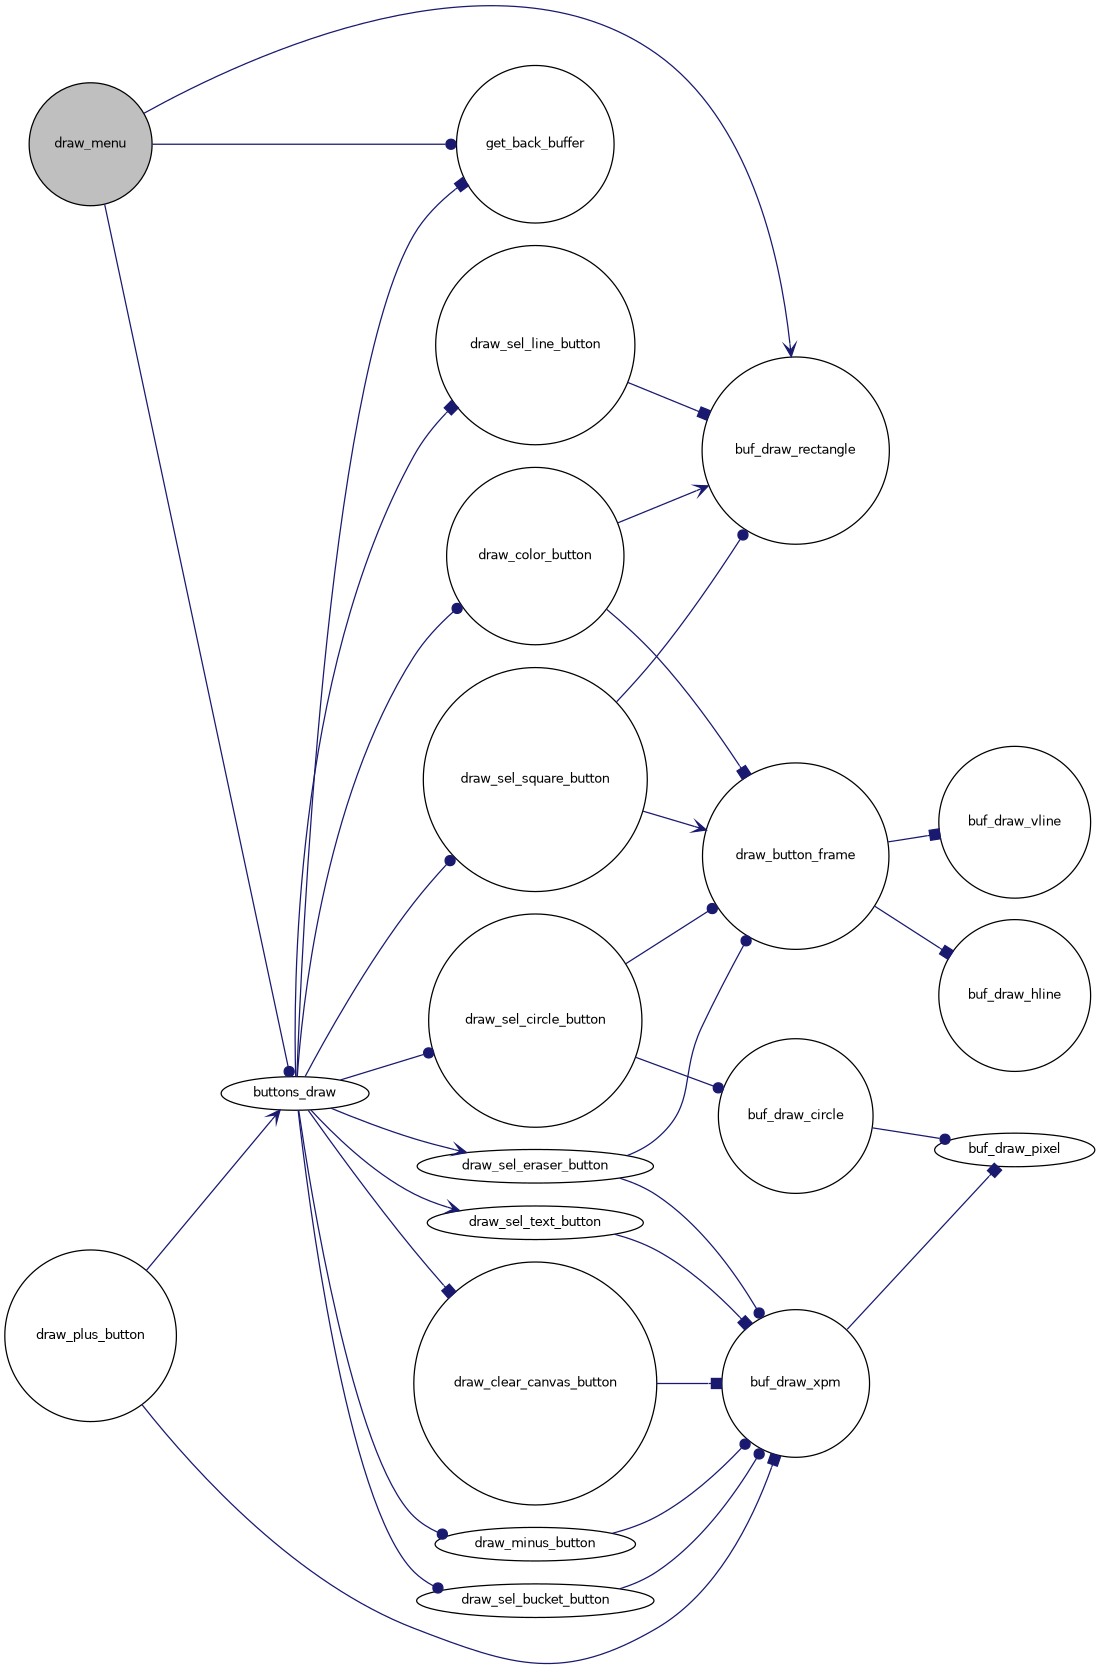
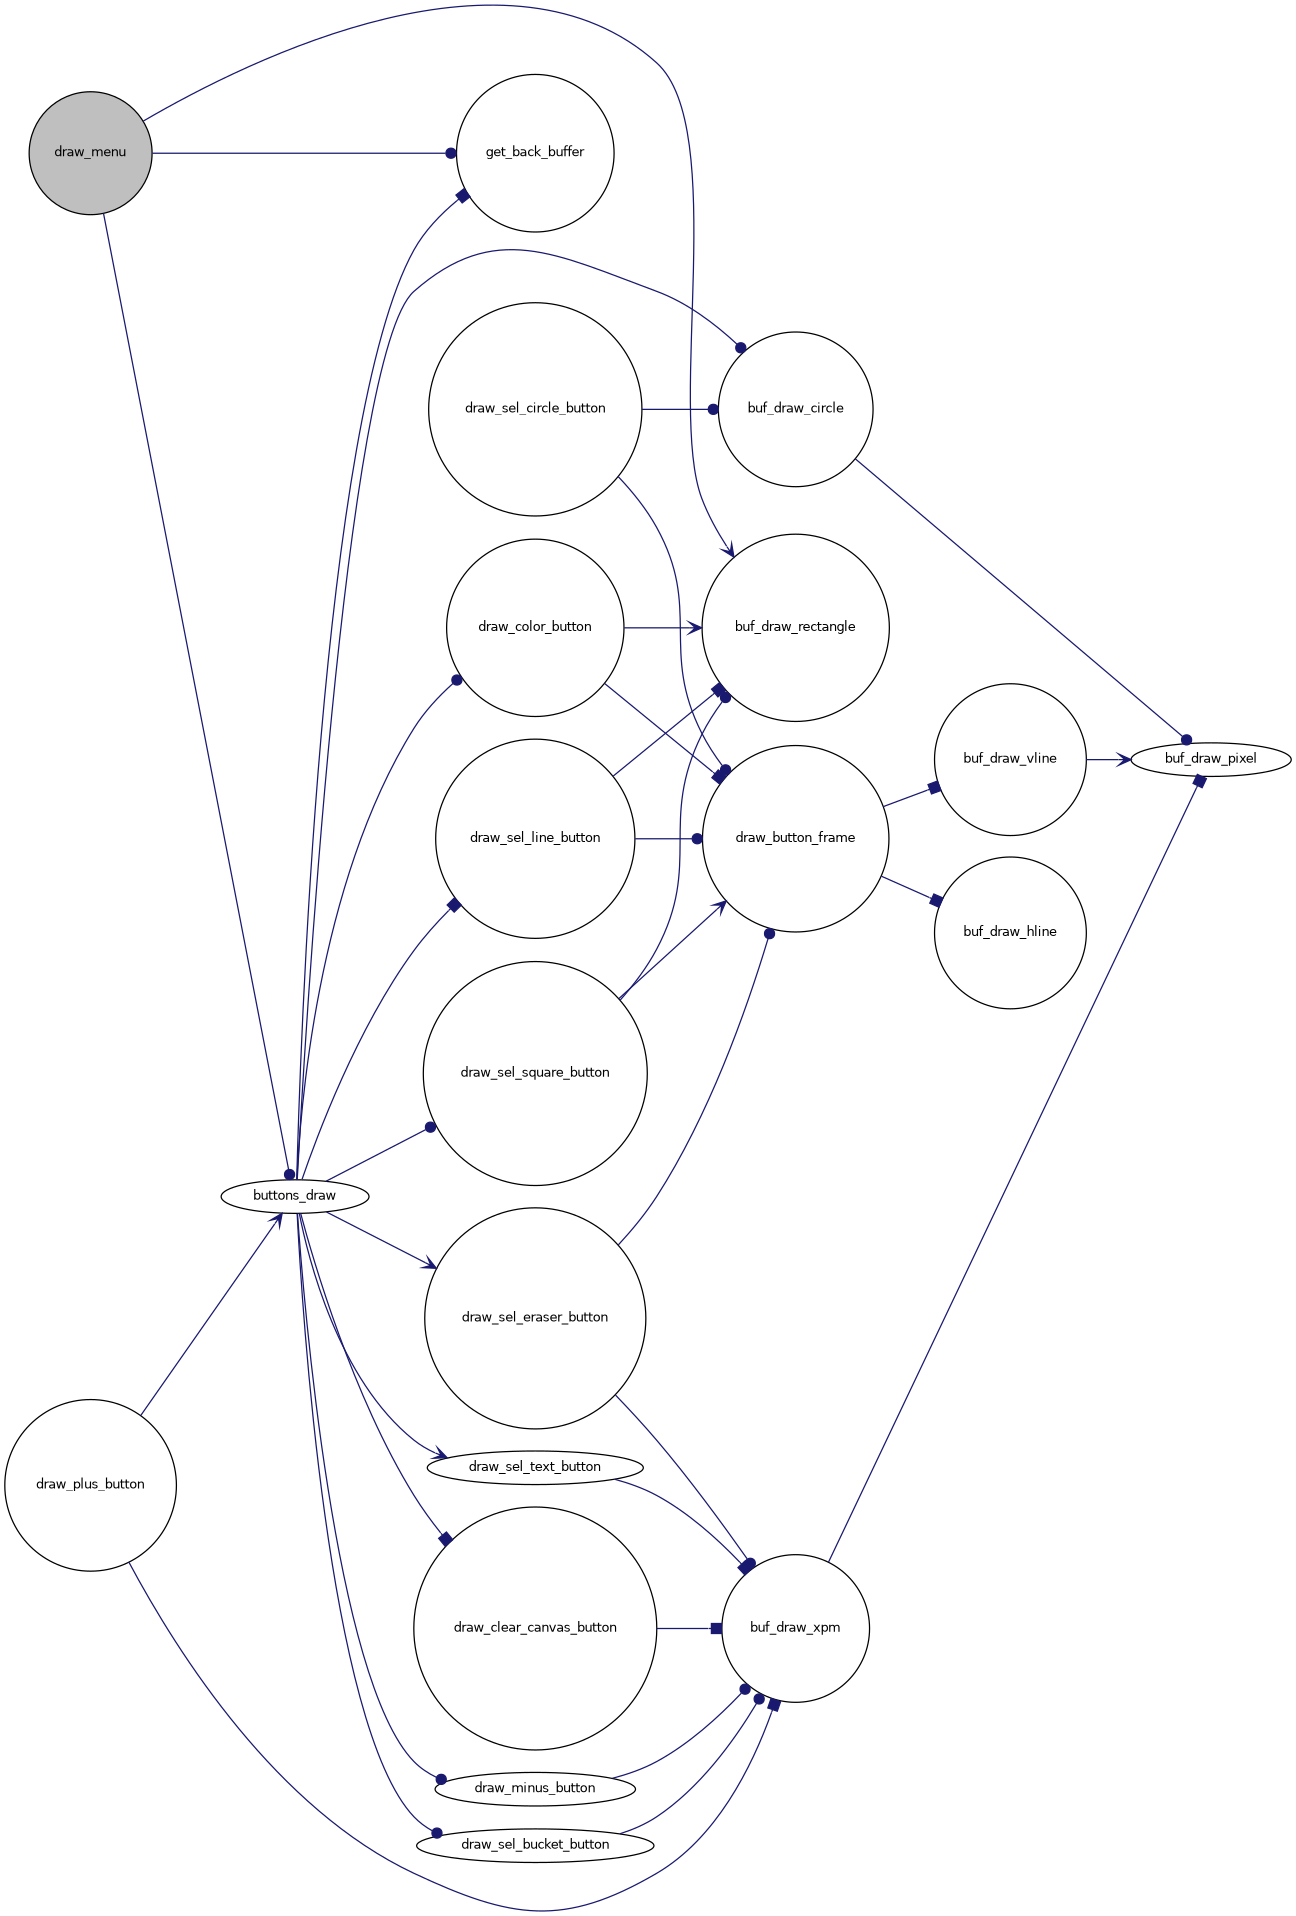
  digraph {
    rankdir=LR
    node [color=black fillcolor=white fontname=Helvetica fontsize=10 shape=circle style=filled]
    edge [arrowhead=dot color=midnightblue fontname=Helvetica fontsize=10 labelfontname=Helvetica labelfontsize=10 style=solid]
    n1 [fillcolor=grey75 fontcolor=black height=0.2 label=draw_menu width=0.4]
    n2 [height=0.2 label=buf_draw_rectangle width=0.4]
    n3 [height=0.2 label=buttons_draw shape=ellipse width=0.4]
    n4 [height=0.2 label=get_back_buffer width=0.4]
    n5 [height=0.2 label=draw_clear_canvas_button width=0.4]
    n6 [height=0.2 label=draw_color_button width=0.4]
    n7 [height=0.2 label=draw_minus_button shape=ellipse width=0.4]
    n8 [height=0.2 label=draw_sel_bucket_button shape=ellipse width=0.4]
    n9 [height=0.2 label=draw_sel_circle_button width=0.4]
-   n10 [height=0.2 label=draw_sel_eraser_button shape=ellipse width=0.4]
+   n10 [height=0.2 label=draw_sel_eraser_button width=0.4]
    n11 [height=0.2 label=draw_sel_line_button width=0.4]
    n12 [height=0.2 label=draw_sel_square_button width=0.4]
    n13 [height=0.2 label=draw_sel_text_button shape=ellipse width=0.4]
    n14 [height=0.2 label=buf_draw_xpm width=0.4]
    n15 [height=0.2 label=draw_button_frame width=0.4]
    n16 [height=0.2 label=draw_plus_button width=0.4]
    n17 [height=0.2 label=buf_draw_circle width=0.4]
    n18 [height=0.2 label=buf_draw_pixel shape=ellipse width=0.4]
    n19 [height=0.2 label=buf_draw_hline width=0.4]
    n20 [height=0.2 label=buf_draw_vline width=0.4]
    n1 -> n2 [arrowhead=vee]
    n1 -> n3
    n1 -> n4
    n3 -> n4 [arrowhead=box]
    n3 -> n5 [arrowhead=box]
    n3 -> n6
    n3 -> n7
    n3 -> n8
-   n3 -> n9
+   n3 -> n17
    n3 -> n10 [arrowhead=vee]
    n3 -> n11 [arrowhead=box]
    n3 -> n12
    n3 -> n13 [arrowhead=vee]
    n5 -> n14 [arrowhead=box]
    n6 -> n2 [arrowhead=vee]
    n6 -> n15 [arrowhead=box]
    n7 -> n14
    n8 -> n14
    n9 -> n15
    n9 -> n17
    n10 -> n14
    n10 -> n15
    n11 -> n2 [arrowhead=box]
+   n11 -> n15
    n12 -> n2
    n12 -> n15 [arrowhead=vee]
    n13 -> n14 [arrowhead=box]
    n14 -> n18 [arrowhead=box]
    n15 -> n19 [arrowhead=box]
    n15 -> n20 [arrowhead=box]
    n16 -> n3 [arrowhead=vee]
    n16 -> n14 [arrowhead=box]
    n17 -> n18
+   n20 -> n18 [arrowhead=vee]
  }
